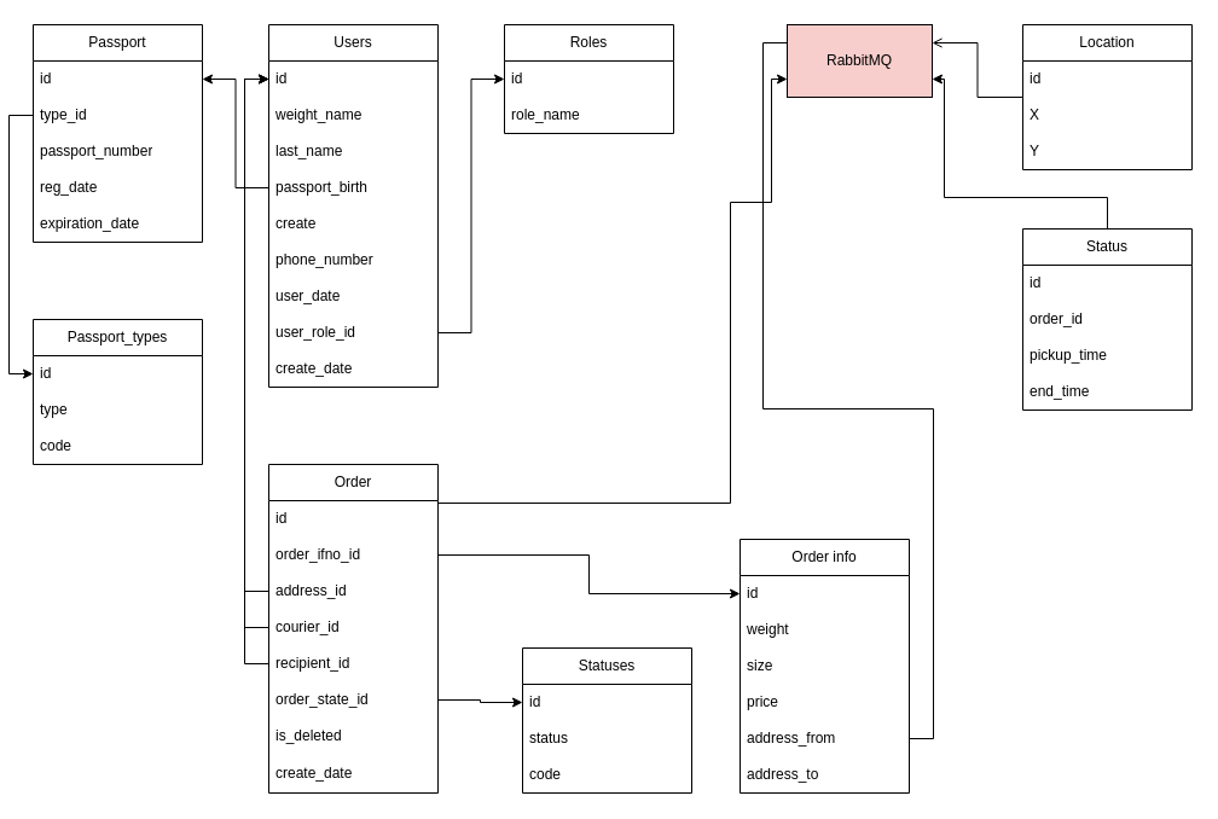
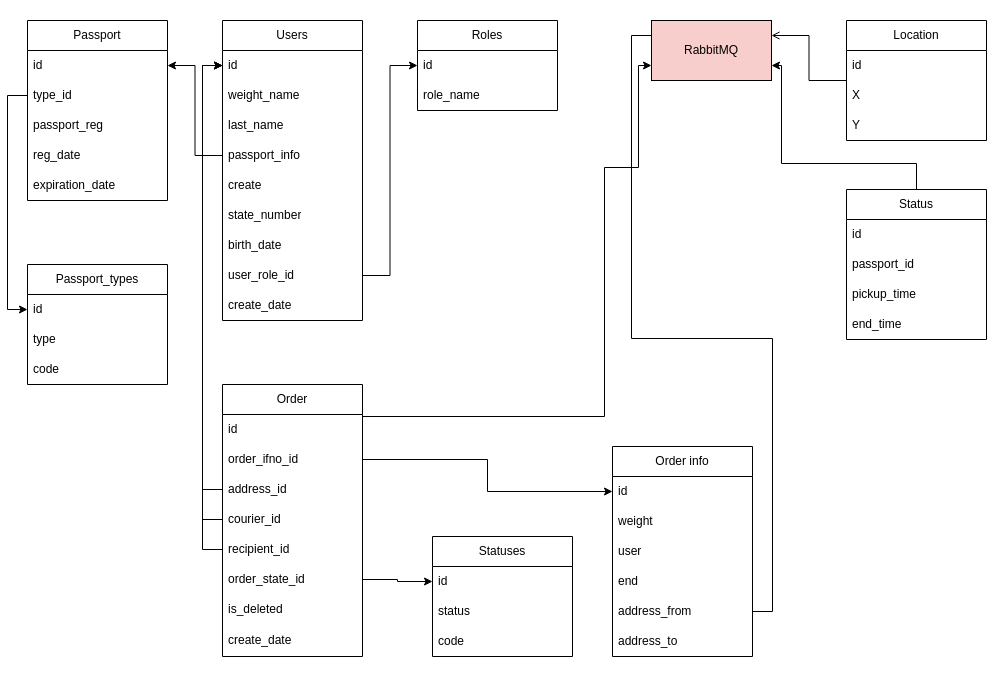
  <mxCell id="0" />
  <mxCell id="1" parent="0" />
  <mxCell id="2" value="Users" style="swimlane;fontStyle=0;childLayout=stackLayout;horizontal=1;startSize=30;horizontalStack=0;resizeParent=1;resizeParentMax=0;resizeLast=0;collapsible=1;marginBottom=0;whiteSpace=wrap;html=1;" parent="1" vertex="1"><mxGeometry x="215" y="20" width="140" height="300" as="geometry" /></mxCell>
  <mxCell id="3" value="id" style="text;strokeColor=none;fillColor=none;align=left;verticalAlign=middle;spacingLeft=4;spacingRight=4;overflow=hidden;points=[[0,0.5],[1,0.5]];portConstraint=eastwest;rotatable=0;whiteSpace=wrap;html=1;" parent="2" vertex="1"><mxGeometry y="30" width="140" height="30" as="geometry" /></mxCell>
  <mxCell id="4" value="weight_name" style="text;strokeColor=none;fillColor=none;align=left;verticalAlign=middle;spacingLeft=4;spacingRight=4;overflow=hidden;points=[[0,0.5],[1,0.5]];portConstraint=eastwest;rotatable=0;whiteSpace=wrap;html=1;" parent="2" vertex="1"><mxGeometry y="60" width="140" height="30" as="geometry" /></mxCell>
  <mxCell id="5" value="last_name" style="text;strokeColor=none;fillColor=none;align=left;verticalAlign=middle;spacingLeft=4;spacingRight=4;overflow=hidden;points=[[0,0.5],[1,0.5]];portConstraint=eastwest;rotatable=0;whiteSpace=wrap;html=1;" parent="2" vertex="1"><mxGeometry y="90" width="140" height="30" as="geometry" /></mxCell>
- <mxCell id="6" value="passport_birth" style="text;strokeColor=none;fillColor=none;align=left;verticalAlign=middle;spacingLeft=4;spacingRight=4;overflow=hidden;points=[[0,0.5],[1,0.5]];portConstraint=eastwest;rotatable=0;whiteSpace=wrap;html=1;" parent="2" vertex="1"><mxGeometry y="120" width="140" height="30" as="geometry" /></mxCell>
+ <mxCell id="6" value="passport_info" style="text;strokeColor=none;fillColor=none;align=left;verticalAlign=middle;spacingLeft=4;spacingRight=4;overflow=hidden;points=[[0,0.5],[1,0.5]];portConstraint=eastwest;rotatable=0;whiteSpace=wrap;html=1;" parent="2" vertex="1"><mxGeometry y="120" width="140" height="30" as="geometry" /></mxCell>
  <mxCell id="7" value="create" style="text;strokeColor=none;fillColor=none;align=left;verticalAlign=middle;spacingLeft=4;spacingRight=4;overflow=hidden;points=[[0,0.5],[1,0.5]];portConstraint=eastwest;rotatable=0;whiteSpace=wrap;html=1;" parent="2" vertex="1"><mxGeometry y="150" width="140" height="30" as="geometry" /></mxCell>
- <mxCell id="8" value="phone_number" style="text;strokeColor=none;fillColor=none;align=left;verticalAlign=middle;spacingLeft=4;spacingRight=4;overflow=hidden;points=[[0,0.5],[1,0.5]];portConstraint=eastwest;rotatable=0;whiteSpace=wrap;html=1;" parent="2" vertex="1"><mxGeometry y="180" width="140" height="30" as="geometry" /></mxCell>
- <mxCell id="9" value="user_date" style="text;strokeColor=none;fillColor=none;align=left;verticalAlign=middle;spacingLeft=4;spacingRight=4;overflow=hidden;points=[[0,0.5],[1,0.5]];portConstraint=eastwest;rotatable=0;whiteSpace=wrap;html=1;" parent="2" vertex="1"><mxGeometry y="210" width="140" height="30" as="geometry" /></mxCell>
+ <mxCell id="8" value="state_number" style="text;strokeColor=none;fillColor=none;align=left;verticalAlign=middle;spacingLeft=4;spacingRight=4;overflow=hidden;points=[[0,0.5],[1,0.5]];portConstraint=eastwest;rotatable=0;whiteSpace=wrap;html=1;" parent="2" vertex="1"><mxGeometry y="180" width="140" height="30" as="geometry" /></mxCell>
+ <mxCell id="9" value="birth_date" style="text;strokeColor=none;fillColor=none;align=left;verticalAlign=middle;spacingLeft=4;spacingRight=4;overflow=hidden;points=[[0,0.5],[1,0.5]];portConstraint=eastwest;rotatable=0;whiteSpace=wrap;html=1;" parent="2" vertex="1"><mxGeometry y="210" width="140" height="30" as="geometry" /></mxCell>
  <mxCell id="10" value="user_role_id" style="text;strokeColor=none;fillColor=none;align=left;verticalAlign=middle;spacingLeft=4;spacingRight=4;overflow=hidden;points=[[0,0.5],[1,0.5]];portConstraint=eastwest;rotatable=0;whiteSpace=wrap;html=1;" parent="2" vertex="1"><mxGeometry y="240" width="140" height="30" as="geometry" /></mxCell>
  <mxCell id="11" value="create_date" style="text;strokeColor=none;fillColor=none;align=left;verticalAlign=middle;spacingLeft=4;spacingRight=4;overflow=hidden;points=[[0,0.5],[1,0.5]];portConstraint=eastwest;rotatable=0;whiteSpace=wrap;html=1;" parent="2" vertex="1"><mxGeometry y="270" width="140" height="30" as="geometry" /></mxCell>
  <mxCell id="12" value="Order info" style="swimlane;fontStyle=0;childLayout=stackLayout;horizontal=1;startSize=30;horizontalStack=0;resizeParent=1;resizeParentMax=0;resizeLast=0;collapsible=1;marginBottom=0;whiteSpace=wrap;html=1;" parent="1" vertex="1"><mxGeometry x="605" y="446" width="140" height="210" as="geometry" /></mxCell>
  <mxCell id="13" value="id" style="text;strokeColor=none;fillColor=none;align=left;verticalAlign=middle;spacingLeft=4;spacingRight=4;overflow=hidden;points=[[0,0.5],[1,0.5]];portConstraint=eastwest;rotatable=0;whiteSpace=wrap;html=1;" parent="12" vertex="1"><mxGeometry y="30" width="140" height="30" as="geometry" /></mxCell>
  <mxCell id="14" value="weight" style="text;strokeColor=none;fillColor=none;align=left;verticalAlign=middle;spacingLeft=4;spacingRight=4;overflow=hidden;points=[[0,0.5],[1,0.5]];portConstraint=eastwest;rotatable=0;whiteSpace=wrap;html=1;" parent="12" vertex="1"><mxGeometry y="60" width="140" height="30" as="geometry" /></mxCell>
- <mxCell id="15" value="size" style="text;strokeColor=none;fillColor=none;align=left;verticalAlign=middle;spacingLeft=4;spacingRight=4;overflow=hidden;points=[[0,0.5],[1,0.5]];portConstraint=eastwest;rotatable=0;whiteSpace=wrap;html=1;" parent="12" vertex="1"><mxGeometry y="90" width="140" height="30" as="geometry" /></mxCell>
- <mxCell id="16" value="price" style="text;strokeColor=none;fillColor=none;align=left;verticalAlign=middle;spacingLeft=4;spacingRight=4;overflow=hidden;points=[[0,0.5],[1,0.5]];portConstraint=eastwest;rotatable=0;whiteSpace=wrap;html=1;" parent="12" vertex="1"><mxGeometry y="120" width="140" height="30" as="geometry" /></mxCell>
+ <mxCell id="15" value="user" style="text;strokeColor=none;fillColor=none;align=left;verticalAlign=middle;spacingLeft=4;spacingRight=4;overflow=hidden;points=[[0,0.5],[1,0.5]];portConstraint=eastwest;rotatable=0;whiteSpace=wrap;html=1;" parent="12" vertex="1"><mxGeometry y="90" width="140" height="30" as="geometry" /></mxCell>
+ <mxCell id="16" value="end" style="text;strokeColor=none;fillColor=none;align=left;verticalAlign=middle;spacingLeft=4;spacingRight=4;overflow=hidden;points=[[0,0.5],[1,0.5]];portConstraint=eastwest;rotatable=0;whiteSpace=wrap;html=1;" parent="12" vertex="1"><mxGeometry y="120" width="140" height="30" as="geometry" /></mxCell>
  <mxCell id="17" value="address_from" style="text;strokeColor=none;fillColor=none;align=left;verticalAlign=middle;spacingLeft=4;spacingRight=4;overflow=hidden;points=[[0,0.5],[1,0.5]];portConstraint=eastwest;rotatable=0;whiteSpace=wrap;html=1;" parent="12" vertex="1"><mxGeometry y="150" width="140" height="30" as="geometry" /></mxCell>
  <mxCell id="18" value="address_to" style="text;strokeColor=none;fillColor=none;align=left;verticalAlign=middle;spacingLeft=4;spacingRight=4;overflow=hidden;points=[[0,0.5],[1,0.5]];portConstraint=eastwest;rotatable=0;whiteSpace=wrap;html=1;" parent="12" vertex="1"><mxGeometry y="180" width="140" height="30" as="geometry" /></mxCell>
  <mxCell id="19" value="Order" style="swimlane;fontStyle=0;childLayout=stackLayout;horizontal=1;startSize=30;horizontalStack=0;resizeParent=1;resizeParentMax=0;resizeLast=0;collapsible=1;marginBottom=0;whiteSpace=wrap;html=1;" parent="1" vertex="1"><mxGeometry x="215" y="384" width="140" height="272" as="geometry" /></mxCell>
  <mxCell id="20" value="id" style="text;strokeColor=none;fillColor=none;align=left;verticalAlign=middle;spacingLeft=4;spacingRight=4;overflow=hidden;points=[[0,0.5],[1,0.5]];portConstraint=eastwest;rotatable=0;whiteSpace=wrap;html=1;" parent="19" vertex="1"><mxGeometry y="30" width="140" height="30" as="geometry" /></mxCell>
  <mxCell id="21" value="order_ifno_id" style="text;strokeColor=none;fillColor=none;align=left;verticalAlign=middle;spacingLeft=4;spacingRight=4;overflow=hidden;points=[[0,0.5],[1,0.5]];portConstraint=eastwest;rotatable=0;whiteSpace=wrap;html=1;" parent="19" vertex="1"><mxGeometry y="60" width="140" height="30" as="geometry" /></mxCell>
  <mxCell id="22" value="address_id" style="text;strokeColor=none;fillColor=none;align=left;verticalAlign=middle;spacingLeft=4;spacingRight=4;overflow=hidden;points=[[0,0.5],[1,0.5]];portConstraint=eastwest;rotatable=0;whiteSpace=wrap;html=1;" parent="19" vertex="1"><mxGeometry y="90" width="140" height="30" as="geometry" /></mxCell>
  <mxCell id="23" value="courier_id" style="text;strokeColor=none;fillColor=none;align=left;verticalAlign=middle;spacingLeft=4;spacingRight=4;overflow=hidden;points=[[0,0.5],[1,0.5]];portConstraint=eastwest;rotatable=0;whiteSpace=wrap;html=1;" parent="19" vertex="1"><mxGeometry y="120" width="140" height="30" as="geometry" /></mxCell>
  <mxCell id="24" value="recipient_id" style="text;strokeColor=none;fillColor=none;align=left;verticalAlign=middle;spacingLeft=4;spacingRight=4;overflow=hidden;points=[[0,0.5],[1,0.5]];portConstraint=eastwest;rotatable=0;whiteSpace=wrap;html=1;" parent="19" vertex="1"><mxGeometry y="150" width="140" height="30" as="geometry" /></mxCell>
  <mxCell id="25" value="order_state_id" style="text;strokeColor=none;fillColor=none;align=left;verticalAlign=middle;spacingLeft=4;spacingRight=4;overflow=hidden;points=[[0,0.5],[1,0.5]];portConstraint=eastwest;rotatable=0;whiteSpace=wrap;html=1;" parent="19" vertex="1"><mxGeometry y="180" width="140" height="30" as="geometry" /></mxCell>
  <mxCell id="26" value="is_deleted" style="text;strokeColor=none;fillColor=none;align=left;verticalAlign=middle;spacingLeft=4;spacingRight=4;overflow=hidden;points=[[0,0.5],[1,0.5]];portConstraint=eastwest;rotatable=0;whiteSpace=wrap;html=1;" parent="19" vertex="1"><mxGeometry y="210" width="140" height="30" as="geometry" /></mxCell>
  <mxCell id="27" value="create_date" style="text;strokeColor=none;fillColor=none;align=left;verticalAlign=middle;spacingLeft=4;spacingRight=4;overflow=hidden;points=[[0,0.5],[1,0.5]];portConstraint=eastwest;rotatable=0;whiteSpace=wrap;html=1;" parent="19" vertex="1"><mxGeometry y="240" width="140" height="32" as="geometry" /></mxCell>
  <mxCell id="28" value="Roles" style="swimlane;fontStyle=0;childLayout=stackLayout;horizontal=1;startSize=30;horizontalStack=0;resizeParent=1;resizeParentMax=0;resizeLast=0;collapsible=1;marginBottom=0;whiteSpace=wrap;html=1;" parent="1" vertex="1"><mxGeometry x="410" y="20" width="140" height="90" as="geometry" /></mxCell>
  <mxCell id="29" value="id" style="text;strokeColor=none;fillColor=none;align=left;verticalAlign=middle;spacingLeft=4;spacingRight=4;overflow=hidden;points=[[0,0.5],[1,0.5]];portConstraint=eastwest;rotatable=0;whiteSpace=wrap;html=1;" parent="28" vertex="1"><mxGeometry y="30" width="140" height="30" as="geometry" /></mxCell>
  <mxCell id="30" value="role_name" style="text;strokeColor=none;fillColor=none;align=left;verticalAlign=middle;spacingLeft=4;spacingRight=4;overflow=hidden;points=[[0,0.5],[1,0.5]];portConstraint=eastwest;rotatable=0;whiteSpace=wrap;html=1;" parent="28" vertex="1"><mxGeometry y="60" width="140" height="30" as="geometry" /></mxCell>
  <mxCell id="31" value="Statuses" style="swimlane;fontStyle=0;childLayout=stackLayout;horizontal=1;startSize=30;horizontalStack=0;resizeParent=1;resizeParentMax=0;resizeLast=0;collapsible=1;marginBottom=0;whiteSpace=wrap;html=1;" parent="1" vertex="1"><mxGeometry x="425" y="536" width="140" height="120" as="geometry" /></mxCell>
  <mxCell id="32" value="id" style="text;strokeColor=none;fillColor=none;align=left;verticalAlign=middle;spacingLeft=4;spacingRight=4;overflow=hidden;points=[[0,0.5],[1,0.5]];portConstraint=eastwest;rotatable=0;whiteSpace=wrap;html=1;" parent="31" vertex="1"><mxGeometry y="30" width="140" height="30" as="geometry" /></mxCell>
  <mxCell id="33" value="status" style="text;strokeColor=none;fillColor=none;align=left;verticalAlign=middle;spacingLeft=4;spacingRight=4;overflow=hidden;points=[[0,0.5],[1,0.5]];portConstraint=eastwest;rotatable=0;whiteSpace=wrap;html=1;" parent="31" vertex="1"><mxGeometry y="60" width="140" height="30" as="geometry" /></mxCell>
  <mxCell id="34" value="code" style="text;strokeColor=none;fillColor=none;align=left;verticalAlign=middle;spacingLeft=4;spacingRight=4;overflow=hidden;points=[[0,0.5],[1,0.5]];portConstraint=eastwest;rotatable=0;whiteSpace=wrap;html=1;" vertex="1" parent="31"><mxGeometry y="90" width="140" height="30" as="geometry" /></mxCell>
  <mxCell id="35" style="edgeStyle=orthogonalEdgeStyle;rounded=0;orthogonalLoop=1;jettySize=auto;html=1;entryX=0;entryY=0.5;entryDx=0;entryDy=0;" parent="1" source="23" target="3" edge="1"><mxGeometry relative="1" as="geometry" /></mxCell>
  <mxCell id="36" style="edgeStyle=orthogonalEdgeStyle;rounded=0;orthogonalLoop=1;jettySize=auto;html=1;entryX=0;entryY=0.5;entryDx=0;entryDy=0;" parent="1" source="24" target="3" edge="1"><mxGeometry relative="1" as="geometry" /></mxCell>
  <mxCell id="37" style="edgeStyle=orthogonalEdgeStyle;rounded=0;orthogonalLoop=1;jettySize=auto;html=1;entryX=0;entryY=0.5;entryDx=0;entryDy=0;" parent="1" source="21" target="13" edge="1"><mxGeometry relative="1" as="geometry" /></mxCell>
  <mxCell id="38" style="edgeStyle=orthogonalEdgeStyle;rounded=0;orthogonalLoop=1;jettySize=auto;html=1;entryX=0;entryY=0.5;entryDx=0;entryDy=0;" parent="1" source="25" target="32" edge="1"><mxGeometry relative="1" as="geometry" /></mxCell>
  <mxCell id="39" style="edgeStyle=orthogonalEdgeStyle;rounded=0;orthogonalLoop=1;jettySize=auto;html=1;entryX=0;entryY=0.5;entryDx=0;entryDy=0;" parent="1" source="22" target="3" edge="1"><mxGeometry relative="1" as="geometry" /></mxCell>
  <mxCell id="40" style="edgeStyle=orthogonalEdgeStyle;rounded=0;orthogonalLoop=1;jettySize=auto;html=1;entryX=0;entryY=0.5;entryDx=0;entryDy=0;" parent="1" source="10" target="29" edge="1"><mxGeometry relative="1" as="geometry" /></mxCell>
  <mxCell id="41" value="Status" style="swimlane;fontStyle=0;childLayout=stackLayout;horizontal=1;startSize=30;horizontalStack=0;resizeParent=1;resizeParentMax=0;resizeLast=0;collapsible=1;marginBottom=0;whiteSpace=wrap;html=1;" parent="1" vertex="1"><mxGeometry x="839" y="189" width="140" height="150" as="geometry" /></mxCell>
  <mxCell id="42" value="id" style="text;strokeColor=none;fillColor=none;align=left;verticalAlign=middle;spacingLeft=4;spacingRight=4;overflow=hidden;points=[[0,0.5],[1,0.5]];portConstraint=eastwest;rotatable=0;whiteSpace=wrap;html=1;" parent="41" vertex="1"><mxGeometry y="30" width="140" height="30" as="geometry" /></mxCell>
- <mxCell id="43" value="order_id" style="text;strokeColor=none;fillColor=none;align=left;verticalAlign=middle;spacingLeft=4;spacingRight=4;overflow=hidden;points=[[0,0.5],[1,0.5]];portConstraint=eastwest;rotatable=0;whiteSpace=wrap;html=1;" parent="41" vertex="1"><mxGeometry y="60" width="140" height="30" as="geometry" /></mxCell>
+ <mxCell id="43" value="passport_id" style="text;strokeColor=none;fillColor=none;align=left;verticalAlign=middle;spacingLeft=4;spacingRight=4;overflow=hidden;points=[[0,0.5],[1,0.5]];portConstraint=eastwest;rotatable=0;whiteSpace=wrap;html=1;" parent="41" vertex="1"><mxGeometry y="60" width="140" height="30" as="geometry" /></mxCell>
  <mxCell id="44" value="pickup_time" style="text;strokeColor=none;fillColor=none;align=left;verticalAlign=middle;spacingLeft=4;spacingRight=4;overflow=hidden;points=[[0,0.5],[1,0.5]];portConstraint=eastwest;rotatable=0;whiteSpace=wrap;html=1;" parent="41" vertex="1"><mxGeometry y="90" width="140" height="30" as="geometry" /></mxCell>
  <mxCell id="45" value="end_time" style="text;strokeColor=none;fillColor=none;align=left;verticalAlign=middle;spacingLeft=4;spacingRight=4;overflow=hidden;points=[[0,0.5],[1,0.5]];portConstraint=eastwest;rotatable=0;whiteSpace=wrap;html=1;" parent="41" vertex="1"><mxGeometry y="120" width="140" height="30" as="geometry" /></mxCell>
  <mxCell id="46" style="edgeStyle=orthogonalEdgeStyle;rounded=0;orthogonalLoop=1;jettySize=auto;html=1;entryX=1;entryY=0.25;entryDx=0;entryDy=0;endArrow=open;" edge="1" parent="1" source="47" target="51"><mxGeometry relative="1" as="geometry" /></mxCell>
  <mxCell id="47" value="Location" style="swimlane;fontStyle=0;childLayout=stackLayout;horizontal=1;startSize=30;horizontalStack=0;resizeParent=1;resizeParentMax=0;resizeLast=0;collapsible=1;marginBottom=0;whiteSpace=wrap;html=1;" parent="1" vertex="1"><mxGeometry x="839" y="20" width="140" height="120" as="geometry" /></mxCell>
  <mxCell id="48" value="id" style="text;strokeColor=none;fillColor=none;align=left;verticalAlign=middle;spacingLeft=4;spacingRight=4;overflow=hidden;points=[[0,0.5],[1,0.5]];portConstraint=eastwest;rotatable=0;whiteSpace=wrap;html=1;" parent="47" vertex="1"><mxGeometry y="30" width="140" height="30" as="geometry" /></mxCell>
  <mxCell id="49" value="X" style="text;strokeColor=none;fillColor=none;align=left;verticalAlign=middle;spacingLeft=4;spacingRight=4;overflow=hidden;points=[[0,0.5],[1,0.5]];portConstraint=eastwest;rotatable=0;whiteSpace=wrap;html=1;" parent="47" vertex="1"><mxGeometry y="60" width="140" height="30" as="geometry" /></mxCell>
  <mxCell id="50" value="Y" style="text;strokeColor=none;fillColor=none;align=left;verticalAlign=middle;spacingLeft=4;spacingRight=4;overflow=hidden;points=[[0,0.5],[1,0.5]];portConstraint=eastwest;rotatable=0;whiteSpace=wrap;html=1;" parent="47" vertex="1"><mxGeometry y="90" width="140" height="30" as="geometry" /></mxCell>
  <mxCell id="51" value="RabbitMQ" style="rounded=0;whiteSpace=wrap;html=1;fillColor=#f8cecc;" parent="1" vertex="1"><mxGeometry x="644" y="20" width="120" height="60" as="geometry" /></mxCell>
  <mxCell id="52" style="edgeStyle=orthogonalEdgeStyle;rounded=0;orthogonalLoop=1;jettySize=auto;html=1;entryX=0;entryY=0.75;entryDx=0;entryDy=0;" parent="1" edge="1" target="51"><mxGeometry relative="1" as="geometry"><mxPoint x="355" y="416" as="sourcePoint" /><mxPoint x="839" y="167" as="targetPoint" /><Array as="points"><mxPoint x="597" y="416" /><mxPoint x="597" y="167" /><mxPoint x="631" y="167" /><mxPoint x="631" y="65" /></Array></mxGeometry></mxCell>
  <mxCell id="53" style="edgeStyle=orthogonalEdgeStyle;rounded=0;orthogonalLoop=1;jettySize=auto;html=1;entryX=0;entryY=0.25;entryDx=0;entryDy=0;endArrow=none;" parent="1" source="17" target="51" edge="1"><mxGeometry relative="1" as="geometry" /></mxCell>
  <mxCell id="54" style="edgeStyle=orthogonalEdgeStyle;rounded=0;orthogonalLoop=1;jettySize=auto;html=1;entryX=1;entryY=0.75;entryDx=0;entryDy=0;exitX=0.5;exitY=0;exitDx=0;exitDy=0;" parent="1" source="41" target="51" edge="1"><mxGeometry relative="1" as="geometry"><Array as="points"><mxPoint x="909" y="163" /><mxPoint x="774" y="163" /><mxPoint x="774" y="65" /></Array></mxGeometry></mxCell>
  <mxCell id="55" value="Passport" style="swimlane;fontStyle=0;childLayout=stackLayout;horizontal=1;startSize=30;horizontalStack=0;resizeParent=1;resizeParentMax=0;resizeLast=0;collapsible=1;marginBottom=0;whiteSpace=wrap;html=1;" vertex="1" parent="1"><mxGeometry x="20" y="20" width="140" height="180" as="geometry" /></mxCell>
  <mxCell id="56" value="id" style="text;strokeColor=none;fillColor=none;align=left;verticalAlign=middle;spacingLeft=4;spacingRight=4;overflow=hidden;points=[[0,0.5],[1,0.5]];portConstraint=eastwest;rotatable=0;whiteSpace=wrap;html=1;" vertex="1" parent="55"><mxGeometry y="30" width="140" height="30" as="geometry" /></mxCell>
  <mxCell id="57" value="type_id" style="text;strokeColor=none;fillColor=none;align=left;verticalAlign=middle;spacingLeft=4;spacingRight=4;overflow=hidden;points=[[0,0.5],[1,0.5]];portConstraint=eastwest;rotatable=0;whiteSpace=wrap;html=1;" vertex="1" parent="55"><mxGeometry y="60" width="140" height="30" as="geometry" /></mxCell>
- <mxCell id="58" value="passport_number" style="text;strokeColor=none;fillColor=none;align=left;verticalAlign=middle;spacingLeft=4;spacingRight=4;overflow=hidden;points=[[0,0.5],[1,0.5]];portConstraint=eastwest;rotatable=0;whiteSpace=wrap;html=1;" vertex="1" parent="55"><mxGeometry y="90" width="140" height="30" as="geometry" /></mxCell>
+ <mxCell id="58" value="passport_reg" style="text;strokeColor=none;fillColor=none;align=left;verticalAlign=middle;spacingLeft=4;spacingRight=4;overflow=hidden;points=[[0,0.5],[1,0.5]];portConstraint=eastwest;rotatable=0;whiteSpace=wrap;html=1;" vertex="1" parent="55"><mxGeometry y="90" width="140" height="30" as="geometry" /></mxCell>
  <mxCell id="59" value="reg_date" style="text;strokeColor=none;fillColor=none;align=left;verticalAlign=middle;spacingLeft=4;spacingRight=4;overflow=hidden;points=[[0,0.5],[1,0.5]];portConstraint=eastwest;rotatable=0;whiteSpace=wrap;html=1;" vertex="1" parent="55"><mxGeometry y="120" width="140" height="30" as="geometry" /></mxCell>
  <mxCell id="60" value="expiration_date" style="text;strokeColor=none;fillColor=none;align=left;verticalAlign=middle;spacingLeft=4;spacingRight=4;overflow=hidden;points=[[0,0.5],[1,0.5]];portConstraint=eastwest;rotatable=0;whiteSpace=wrap;html=1;" vertex="1" parent="55"><mxGeometry y="150" width="140" height="30" as="geometry" /></mxCell>
  <mxCell id="61" value="Passport_types" style="swimlane;fontStyle=0;childLayout=stackLayout;horizontal=1;startSize=30;horizontalStack=0;resizeParent=1;resizeParentMax=0;resizeLast=0;collapsible=1;marginBottom=0;whiteSpace=wrap;html=1;" vertex="1" parent="1"><mxGeometry x="20" y="264" width="140" height="120" as="geometry" /></mxCell>
  <mxCell id="62" value="id" style="text;strokeColor=none;fillColor=none;align=left;verticalAlign=middle;spacingLeft=4;spacingRight=4;overflow=hidden;points=[[0,0.5],[1,0.5]];portConstraint=eastwest;rotatable=0;whiteSpace=wrap;html=1;" vertex="1" parent="61"><mxGeometry y="30" width="140" height="30" as="geometry" /></mxCell>
  <mxCell id="63" value="type" style="text;strokeColor=none;fillColor=none;align=left;verticalAlign=middle;spacingLeft=4;spacingRight=4;overflow=hidden;points=[[0,0.5],[1,0.5]];portConstraint=eastwest;rotatable=0;whiteSpace=wrap;html=1;" vertex="1" parent="61"><mxGeometry y="60" width="140" height="30" as="geometry" /></mxCell>
  <mxCell id="64" value="code" style="text;strokeColor=none;fillColor=none;align=left;verticalAlign=middle;spacingLeft=4;spacingRight=4;overflow=hidden;points=[[0,0.5],[1,0.5]];portConstraint=eastwest;rotatable=0;whiteSpace=wrap;html=1;" vertex="1" parent="61"><mxGeometry y="90" width="140" height="30" as="geometry" /></mxCell>
  <mxCell id="65" style="edgeStyle=orthogonalEdgeStyle;rounded=0;orthogonalLoop=1;jettySize=auto;html=1;entryX=1;entryY=0.5;entryDx=0;entryDy=0;" edge="1" parent="1" source="6" target="56"><mxGeometry relative="1" as="geometry" /></mxCell>
  <mxCell id="66" style="edgeStyle=orthogonalEdgeStyle;rounded=0;orthogonalLoop=1;jettySize=auto;html=1;entryX=0;entryY=0.5;entryDx=0;entryDy=0;" edge="1" parent="1" source="57" target="62"><mxGeometry relative="1" as="geometry" /></mxCell>
